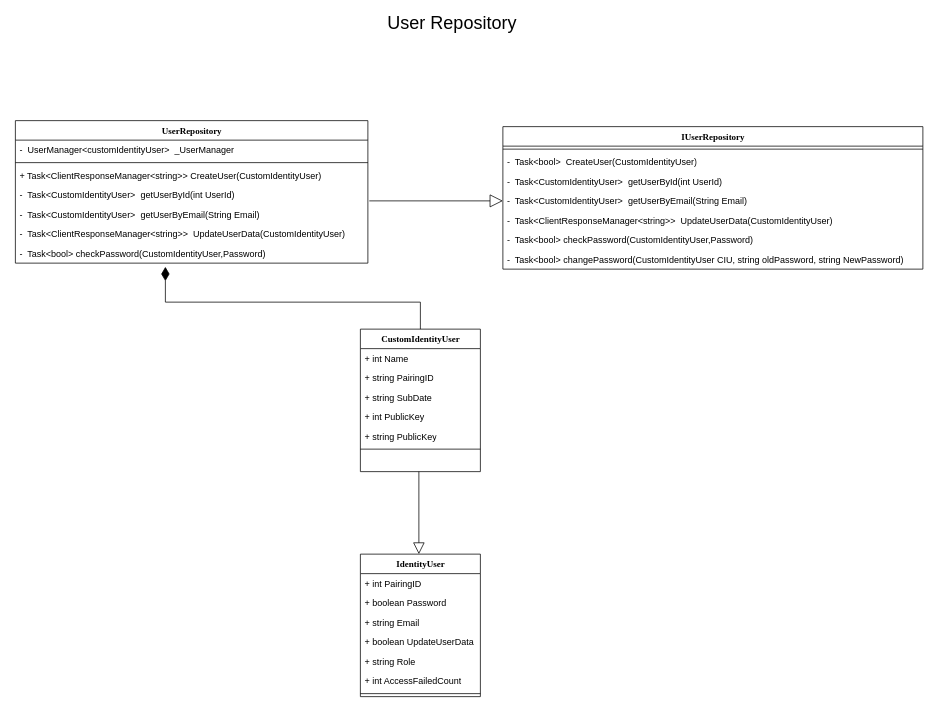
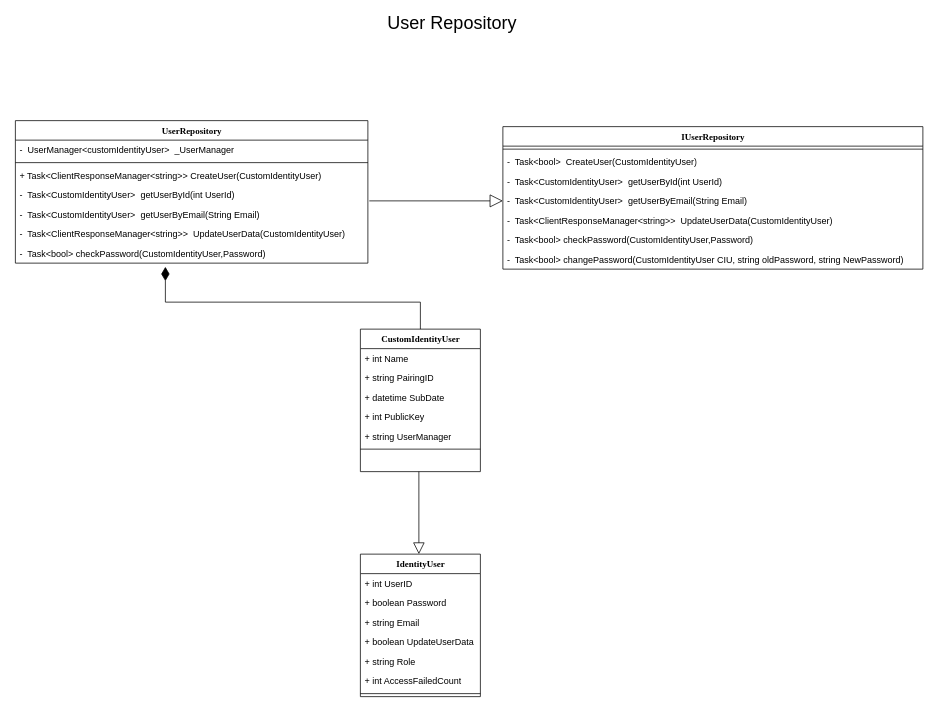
  <mxCell id="0" />
  <mxCell id="1" parent="0" />
  <mxCell id="2" value="&lt;font style=&quot;font-size: 24px&quot;&gt;User Repository&lt;br&gt;&lt;/font&gt;" style="text;html=1;strokeColor=none;fillColor=none;align=center;verticalAlign=middle;whiteSpace=wrap;rounded=0;" vertex="1" parent="1"><mxGeometry x="450" y="20" width="305" height="20" as="geometry" /></mxCell>
  <mxCell id="3" style="edgeStyle=orthogonalEdgeStyle;rounded=0;orthogonalLoop=1;jettySize=auto;html=1;exitX=0.5;exitY=0;exitDx=0;exitDy=0;startArrow=none;startFill=0;startSize=13;endArrow=diamondThin;endFill=1;endSize=16;" edge="1" parent="1" source="4"><mxGeometry relative="1" as="geometry"><mxPoint x="220" y="355" as="targetPoint" /><mxPoint x="700" y="435" as="sourcePoint" /><Array as="points"><mxPoint x="560" y="402" /><mxPoint x="220" y="402" /></Array></mxGeometry></mxCell>
  <mxCell id="4" value="CustomIdentityUser" style="swimlane;html=1;fontStyle=1;align=center;verticalAlign=top;childLayout=stackLayout;horizontal=1;startSize=26;horizontalStack=0;resizeParent=1;resizeLast=0;collapsible=1;marginBottom=0;swimlaneFillColor=#ffffff;rounded=0;shadow=0;comic=0;labelBackgroundColor=none;strokeWidth=1;fillColor=none;fontFamily=Verdana;fontSize=12" vertex="1" parent="1"><mxGeometry x="480" y="438" width="160" height="190" as="geometry" /></mxCell>
  <mxCell id="5" value="+ int Name" style="text;html=1;strokeColor=none;fillColor=none;align=left;verticalAlign=top;spacingLeft=4;spacingRight=4;whiteSpace=wrap;overflow=hidden;rotatable=0;points=[[0,0.5],[1,0.5]];portConstraint=eastwest;" vertex="1" parent="4"><mxGeometry y="26" width="160" height="26" as="geometry" /></mxCell>
  <mxCell id="6" value="+ string PairingID" style="text;html=1;strokeColor=none;fillColor=none;align=left;verticalAlign=top;spacingLeft=4;spacingRight=4;whiteSpace=wrap;overflow=hidden;rotatable=0;points=[[0,0.5],[1,0.5]];portConstraint=eastwest;" vertex="1" parent="4"><mxGeometry y="52" width="160" height="26" as="geometry" /></mxCell>
- <mxCell id="7" value="+ string SubDate" style="text;html=1;strokeColor=none;fillColor=none;align=left;verticalAlign=top;spacingLeft=4;spacingRight=4;whiteSpace=wrap;overflow=hidden;rotatable=0;points=[[0,0.5],[1,0.5]];portConstraint=eastwest;" vertex="1" parent="4"><mxGeometry y="78" width="160" height="26" as="geometry" /></mxCell>
+ <mxCell id="7" value="+ datetime SubDate" style="text;html=1;strokeColor=none;fillColor=none;align=left;verticalAlign=top;spacingLeft=4;spacingRight=4;whiteSpace=wrap;overflow=hidden;rotatable=0;points=[[0,0.5],[1,0.5]];portConstraint=eastwest;" vertex="1" parent="4"><mxGeometry y="78" width="160" height="26" as="geometry" /></mxCell>
  <mxCell id="8" value="+ int PublicKey" style="text;html=1;strokeColor=none;fillColor=none;align=left;verticalAlign=top;spacingLeft=4;spacingRight=4;whiteSpace=wrap;overflow=hidden;rotatable=0;points=[[0,0.5],[1,0.5]];portConstraint=eastwest;" vertex="1" parent="4"><mxGeometry y="104" width="160" height="26" as="geometry" /></mxCell>
- <mxCell id="9" value="+ string PublicKey" style="text;html=1;strokeColor=none;fillColor=none;align=left;verticalAlign=top;spacingLeft=4;spacingRight=4;whiteSpace=wrap;overflow=hidden;rotatable=0;points=[[0,0.5],[1,0.5]];portConstraint=eastwest;" vertex="1" parent="4"><mxGeometry y="130" width="160" height="26" as="geometry" /></mxCell>
+ <mxCell id="9" value="+ string UserManager" style="text;html=1;strokeColor=none;fillColor=none;align=left;verticalAlign=top;spacingLeft=4;spacingRight=4;whiteSpace=wrap;overflow=hidden;rotatable=0;points=[[0,0.5],[1,0.5]];portConstraint=eastwest;" vertex="1" parent="4"><mxGeometry y="130" width="160" height="26" as="geometry" /></mxCell>
  <mxCell id="10" value="" style="line;html=1;strokeWidth=1;fillColor=none;align=left;verticalAlign=middle;spacingTop=-1;spacingLeft=3;spacingRight=3;rotatable=0;labelPosition=right;points=[];portConstraint=eastwest;" vertex="1" parent="4"><mxGeometry y="156" width="160" height="8" as="geometry" /></mxCell>
  <mxCell id="11" style="edgeStyle=orthogonalEdgeStyle;rounded=0;orthogonalLoop=1;jettySize=auto;html=1;exitX=0.5;exitY=0;exitDx=0;exitDy=0;endArrow=none;endFill=0;startArrow=block;startFill=0;endSize=10;startSize=13;" edge="1" parent="1"><mxGeometry relative="1" as="geometry"><mxPoint x="558" y="628" as="targetPoint" /><mxPoint x="558" y="738" as="sourcePoint" /></mxGeometry></mxCell>
  <mxCell id="12" value="IdentityUser" style="swimlane;html=1;fontStyle=1;align=center;verticalAlign=top;childLayout=stackLayout;horizontal=1;startSize=26;horizontalStack=0;resizeParent=1;resizeLast=0;collapsible=1;marginBottom=0;swimlaneFillColor=#ffffff;rounded=0;shadow=0;comic=0;labelBackgroundColor=none;strokeWidth=1;fillColor=none;fontFamily=Verdana;fontSize=12" vertex="1" parent="1"><mxGeometry x="480" y="738" width="160" height="190" as="geometry" /></mxCell>
- <mxCell id="13" value="+ int PairingID" style="text;html=1;strokeColor=none;fillColor=none;align=left;verticalAlign=top;spacingLeft=4;spacingRight=4;whiteSpace=wrap;overflow=hidden;rotatable=0;points=[[0,0.5],[1,0.5]];portConstraint=eastwest;" vertex="1" parent="12"><mxGeometry y="26" width="160" height="26" as="geometry" /></mxCell>
+ <mxCell id="13" value="+ int UserID" style="text;html=1;strokeColor=none;fillColor=none;align=left;verticalAlign=top;spacingLeft=4;spacingRight=4;whiteSpace=wrap;overflow=hidden;rotatable=0;points=[[0,0.5],[1,0.5]];portConstraint=eastwest;" vertex="1" parent="12"><mxGeometry y="26" width="160" height="26" as="geometry" /></mxCell>
  <mxCell id="14" value="+ boolean Password" style="text;html=1;strokeColor=none;fillColor=none;align=left;verticalAlign=top;spacingLeft=4;spacingRight=4;whiteSpace=wrap;overflow=hidden;rotatable=0;points=[[0,0.5],[1,0.5]];portConstraint=eastwest;" vertex="1" parent="12"><mxGeometry y="52" width="160" height="26" as="geometry" /></mxCell>
  <mxCell id="15" value="+ string Email" style="text;html=1;strokeColor=none;fillColor=none;align=left;verticalAlign=top;spacingLeft=4;spacingRight=4;whiteSpace=wrap;overflow=hidden;rotatable=0;points=[[0,0.5],[1,0.5]];portConstraint=eastwest;" vertex="1" parent="12"><mxGeometry y="78" width="160" height="26" as="geometry" /></mxCell>
  <mxCell id="16" value="+ boolean UpdateUserData" style="text;html=1;strokeColor=none;fillColor=none;align=left;verticalAlign=top;spacingLeft=4;spacingRight=4;whiteSpace=wrap;overflow=hidden;rotatable=0;points=[[0,0.5],[1,0.5]];portConstraint=eastwest;" vertex="1" parent="12"><mxGeometry y="104" width="160" height="26" as="geometry" /></mxCell>
  <mxCell id="17" value="+ string Role" style="text;html=1;strokeColor=none;fillColor=none;align=left;verticalAlign=top;spacingLeft=4;spacingRight=4;whiteSpace=wrap;overflow=hidden;rotatable=0;points=[[0,0.5],[1,0.5]];portConstraint=eastwest;" vertex="1" parent="12"><mxGeometry y="130" width="160" height="26" as="geometry" /></mxCell>
  <mxCell id="18" value="+ int AccessFailedCount" style="text;html=1;strokeColor=none;fillColor=none;align=left;verticalAlign=top;spacingLeft=4;spacingRight=4;whiteSpace=wrap;overflow=hidden;rotatable=0;points=[[0,0.5],[1,0.5]];portConstraint=eastwest;" vertex="1" parent="12"><mxGeometry y="156" width="160" height="26" as="geometry" /></mxCell>
  <mxCell id="19" value="" style="line;html=1;strokeWidth=1;fillColor=none;align=left;verticalAlign=middle;spacingTop=-1;spacingLeft=3;spacingRight=3;rotatable=0;labelPosition=right;points=[];portConstraint=eastwest;" vertex="1" parent="12"><mxGeometry y="182" width="160" height="8" as="geometry" /></mxCell>
  <mxCell id="20" value="UserRepository" style="swimlane;html=1;fontStyle=1;align=center;verticalAlign=top;childLayout=stackLayout;horizontal=1;startSize=26;horizontalStack=0;resizeParent=1;resizeLast=0;collapsible=1;marginBottom=0;swimlaneFillColor=#ffffff;rounded=0;shadow=0;comic=0;labelBackgroundColor=none;strokeWidth=1;fillColor=none;fontFamily=Verdana;fontSize=12" vertex="1" parent="1"><mxGeometry x="20" y="160" width="470" height="190" as="geometry" /></mxCell>
  <mxCell id="21" value="-&amp;nbsp; UserManager&amp;lt;customIdentityUser&amp;gt;&amp;nbsp; _UserManager" style="text;html=1;strokeColor=none;fillColor=none;align=left;verticalAlign=top;spacingLeft=4;spacingRight=4;whiteSpace=wrap;overflow=hidden;rotatable=0;points=[[0,0.5],[1,0.5]];portConstraint=eastwest;" vertex="1" parent="20"><mxGeometry y="26" width="470" height="26" as="geometry" /></mxCell>
  <mxCell id="22" value="" style="line;html=1;strokeWidth=1;fillColor=none;align=left;verticalAlign=middle;spacingTop=-1;spacingLeft=3;spacingRight=3;rotatable=0;labelPosition=right;points=[];portConstraint=eastwest;" vertex="1" parent="20"><mxGeometry y="52" width="470" height="8" as="geometry" /></mxCell>
  <mxCell id="23" value="+ Task&amp;lt;ClientResponseManager&amp;lt;string&amp;gt;&amp;gt; CreateUser(CustomIdentityUser)" style="text;html=1;strokeColor=none;fillColor=none;align=left;verticalAlign=top;spacingLeft=4;spacingRight=4;whiteSpace=wrap;overflow=hidden;rotatable=0;points=[[0,0.5],[1,0.5]];portConstraint=eastwest;" vertex="1" parent="20"><mxGeometry y="60" width="470" height="26" as="geometry" /></mxCell>
  <mxCell id="24" value="-&amp;nbsp; Task&amp;lt;CustomIdentityUser&amp;gt;&amp;nbsp; getUserById(int UserId)" style="text;html=1;strokeColor=none;fillColor=none;align=left;verticalAlign=top;spacingLeft=4;spacingRight=4;whiteSpace=wrap;overflow=hidden;rotatable=0;points=[[0,0.5],[1,0.5]];portConstraint=eastwest;" vertex="1" parent="20"><mxGeometry y="86" width="470" height="26" as="geometry" /></mxCell>
  <mxCell id="25" value="-&amp;nbsp; Task&amp;lt;CustomIdentityUser&amp;gt;&amp;nbsp; getUserByEmail(String Email)" style="text;html=1;strokeColor=none;fillColor=none;align=left;verticalAlign=top;spacingLeft=4;spacingRight=4;whiteSpace=wrap;overflow=hidden;rotatable=0;points=[[0,0.5],[1,0.5]];portConstraint=eastwest;" vertex="1" parent="20"><mxGeometry y="112" width="470" height="26" as="geometry" /></mxCell>
  <mxCell id="26" value="-&amp;nbsp; Task&amp;lt;ClientResponseManager&amp;lt;string&amp;gt;&amp;gt;&amp;nbsp; UpdateUserData(CustomIdentityUser)" style="text;html=1;strokeColor=none;fillColor=none;align=left;verticalAlign=top;spacingLeft=4;spacingRight=4;whiteSpace=wrap;overflow=hidden;rotatable=0;points=[[0,0.5],[1,0.5]];portConstraint=eastwest;" vertex="1" parent="20"><mxGeometry y="138" width="470" height="26" as="geometry" /></mxCell>
  <mxCell id="27" value="-&amp;nbsp; Task&amp;lt;bool&amp;gt; checkPassword(CustomIdentityUser,Password)&amp;nbsp;" style="text;html=1;strokeColor=none;fillColor=none;align=left;verticalAlign=top;spacingLeft=4;spacingRight=4;whiteSpace=wrap;overflow=hidden;rotatable=0;points=[[0,0.5],[1,0.5]];portConstraint=eastwest;" vertex="1" parent="20"><mxGeometry y="164" width="470" height="26" as="geometry" /></mxCell>
  <mxCell id="28" value="IUserRepository" style="swimlane;html=1;fontStyle=1;align=center;verticalAlign=top;childLayout=stackLayout;horizontal=1;startSize=26;horizontalStack=0;resizeParent=1;resizeLast=0;collapsible=1;marginBottom=0;swimlaneFillColor=#ffffff;rounded=0;shadow=0;comic=0;labelBackgroundColor=none;strokeWidth=1;fillColor=none;fontFamily=Verdana;fontSize=12" vertex="1" parent="1"><mxGeometry x="670" y="168" width="560" height="190" as="geometry" /></mxCell>
  <mxCell id="29" value="" style="line;html=1;strokeWidth=1;fillColor=none;align=left;verticalAlign=middle;spacingTop=-1;spacingLeft=3;spacingRight=3;rotatable=0;labelPosition=right;points=[];portConstraint=eastwest;" vertex="1" parent="28"><mxGeometry y="26" width="560" height="8" as="geometry" /></mxCell>
  <mxCell id="30" value="-&amp;nbsp; Task&amp;lt;bool&amp;gt;&amp;nbsp; CreateUser(CustomIdentityUser)" style="text;html=1;strokeColor=none;fillColor=none;align=left;verticalAlign=top;spacingLeft=4;spacingRight=4;whiteSpace=wrap;overflow=hidden;rotatable=0;points=[[0,0.5],[1,0.5]];portConstraint=eastwest;" vertex="1" parent="28"><mxGeometry y="34" width="560" height="26" as="geometry" /></mxCell>
  <mxCell id="31" value="-&amp;nbsp; Task&amp;lt;CustomIdentityUser&amp;gt;&amp;nbsp; getUserById(int UserId)" style="text;html=1;strokeColor=none;fillColor=none;align=left;verticalAlign=top;spacingLeft=4;spacingRight=4;whiteSpace=wrap;overflow=hidden;rotatable=0;points=[[0,0.5],[1,0.5]];portConstraint=eastwest;" vertex="1" parent="28"><mxGeometry y="60" width="560" height="26" as="geometry" /></mxCell>
  <mxCell id="32" value="-&amp;nbsp; Task&amp;lt;CustomIdentityUser&amp;gt;&amp;nbsp; getUserByEmail(String Email)" style="text;html=1;strokeColor=none;fillColor=none;align=left;verticalAlign=top;spacingLeft=4;spacingRight=4;whiteSpace=wrap;overflow=hidden;rotatable=0;points=[[0,0.5],[1,0.5]];portConstraint=eastwest;" vertex="1" parent="28"><mxGeometry y="86" width="560" height="26" as="geometry" /></mxCell>
  <mxCell id="33" value="-&amp;nbsp; Task&amp;lt;ClientResponseManager&amp;lt;string&amp;gt;&amp;gt;&amp;nbsp; UpdateUserData(CustomIdentityUser)" style="text;html=1;strokeColor=none;fillColor=none;align=left;verticalAlign=top;spacingLeft=4;spacingRight=4;whiteSpace=wrap;overflow=hidden;rotatable=0;points=[[0,0.5],[1,0.5]];portConstraint=eastwest;" vertex="1" parent="28"><mxGeometry y="112" width="560" height="26" as="geometry" /></mxCell>
  <mxCell id="34" value="-&amp;nbsp; Task&amp;lt;bool&amp;gt; checkPassword(CustomIdentityUser,Password)&amp;nbsp;" style="text;html=1;strokeColor=none;fillColor=none;align=left;verticalAlign=top;spacingLeft=4;spacingRight=4;whiteSpace=wrap;overflow=hidden;rotatable=0;points=[[0,0.5],[1,0.5]];portConstraint=eastwest;" vertex="1" parent="28"><mxGeometry y="138" width="560" height="26" as="geometry" /></mxCell>
  <mxCell id="35" value="-&amp;nbsp; Task&amp;lt;bool&amp;gt; changePassword(CustomIdentityUser CIU, string oldPassword, string NewPassword)&amp;nbsp;" style="text;html=1;strokeColor=none;fillColor=none;align=left;verticalAlign=top;spacingLeft=4;spacingRight=4;whiteSpace=wrap;overflow=hidden;rotatable=0;points=[[0,0.5],[1,0.5]];portConstraint=eastwest;" vertex="1" parent="28"><mxGeometry y="164" width="560" height="26" as="geometry" /></mxCell>
  <mxCell id="36" style="edgeStyle=orthogonalEdgeStyle;rounded=0;orthogonalLoop=1;jettySize=auto;html=1;exitX=1.004;exitY=0.808;exitDx=0;exitDy=0;entryX=0;entryY=0.5;entryDx=0;entryDy=0;startArrow=none;startFill=0;startSize=13;endArrow=block;endFill=0;endSize=15;exitPerimeter=0;" edge="1" parent="1" source="24" target="32"><mxGeometry relative="1" as="geometry"><mxPoint x="470" y="267" as="sourcePoint" /></mxGeometry></mxCell>
